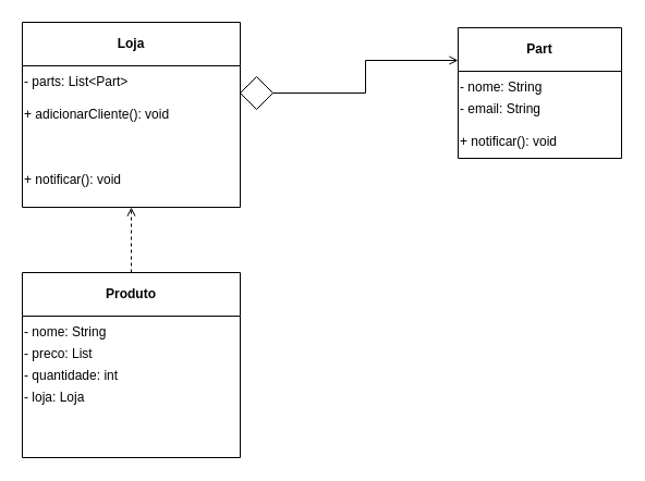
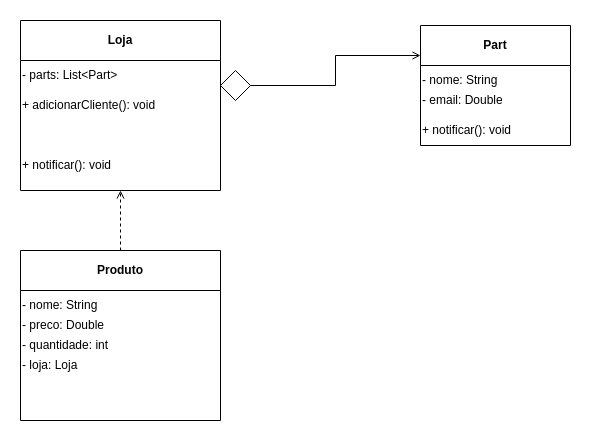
  <mxCell id="0" />
  <mxCell id="1" parent="0" />
  <mxCell id="2" value="&lt;div&gt;Part&lt;/div&gt;" style="swimlane;whiteSpace=wrap;html=1;startSize=40;" vertex="1" parent="1"><mxGeometry x="420" y="25" width="150" height="120" as="geometry" /></mxCell>
  <mxCell id="3" value="- nome: String" style="text;html=1;align=left;verticalAlign=middle;resizable=0;points=[];autosize=1;strokeColor=none;fillColor=none;" vertex="1" parent="2"><mxGeometry y="40" width="100" height="30" as="geometry" /></mxCell>
- <mxCell id="4" value="- email: String" style="text;html=1;align=left;verticalAlign=middle;resizable=0;points=[];autosize=1;strokeColor=none;fillColor=none;" vertex="1" parent="2"><mxGeometry y="60" width="100" height="30" as="geometry" /></mxCell>
+ <mxCell id="4" value="- email: Double" style="text;html=1;align=left;verticalAlign=middle;resizable=0;points=[];autosize=1;strokeColor=none;fillColor=none;" vertex="1" parent="2"><mxGeometry y="60" width="100" height="30" as="geometry" /></mxCell>
  <mxCell id="5" value="+ notificar(): void" style="text;html=1;align=left;verticalAlign=middle;resizable=0;points=[];autosize=1;strokeColor=none;fillColor=none;" vertex="1" parent="2"><mxGeometry y="90" width="110" height="30" as="geometry" /></mxCell>
  <mxCell id="6" value="&lt;div&gt;Loja&lt;/div&gt;" style="swimlane;whiteSpace=wrap;html=1;startSize=40;align=center;" vertex="1" parent="1"><mxGeometry x="20" y="20" width="200" height="170" as="geometry" /></mxCell>
  <mxCell id="7" value="- parts: List&amp;lt;Part&amp;gt;" style="text;html=1;align=left;verticalAlign=middle;resizable=0;points=[];autosize=1;strokeColor=none;fillColor=none;" vertex="1" parent="6"><mxGeometry y="40" width="120" height="30" as="geometry" /></mxCell>
  <mxCell id="8" value="&lt;div&gt;+ adicionarCliente(): void&lt;/div&gt;" style="text;html=1;align=left;verticalAlign=middle;resizable=0;points=[];autosize=1;strokeColor=none;fillColor=none;" vertex="1" parent="6"><mxGeometry y="70" width="160" height="30" as="geometry" /></mxCell>
  <mxCell id="9" value="&lt;div&gt;+ notificar(): void&lt;/div&gt;" style="text;html=1;align=left;verticalAlign=middle;resizable=0;points=[];autosize=1;strokeColor=none;fillColor=none;" vertex="1" parent="6"><mxGeometry y="130" width="110" height="30" as="geometry" /></mxCell>
  <mxCell id="10" style="edgeStyle=orthogonalEdgeStyle;rounded=0;orthogonalLoop=1;jettySize=auto;html=1;entryX=0.5;entryY=1;entryDx=0;entryDy=0;endArrow=open;endFill=0;dashed=1;" edge="1" parent="1" source="11" target="6"><mxGeometry relative="1" as="geometry" /></mxCell>
  <mxCell id="11" value="Produto" style="swimlane;whiteSpace=wrap;html=1;startSize=40;" vertex="1" parent="1"><mxGeometry x="20" y="250" width="200" height="170" as="geometry" /></mxCell>
  <mxCell id="12" value="- nome: String" style="text;html=1;align=left;verticalAlign=middle;resizable=0;points=[];autosize=1;strokeColor=none;fillColor=none;" vertex="1" parent="11"><mxGeometry y="40" width="100" height="30" as="geometry" /></mxCell>
- <mxCell id="13" value="- preco: List" style="text;html=1;align=left;verticalAlign=middle;resizable=0;points=[];autosize=1;strokeColor=none;fillColor=none;" vertex="1" parent="11"><mxGeometry y="60" width="110" height="30" as="geometry" /></mxCell>
+ <mxCell id="13" value="- preco: Double" style="text;html=1;align=left;verticalAlign=middle;resizable=0;points=[];autosize=1;strokeColor=none;fillColor=none;" vertex="1" parent="11"><mxGeometry y="60" width="110" height="30" as="geometry" /></mxCell>
  <mxCell id="14" value="- quantidade: int" style="text;html=1;align=left;verticalAlign=middle;resizable=0;points=[];autosize=1;strokeColor=none;fillColor=none;" vertex="1" parent="11"><mxGeometry y="80" width="110" height="30" as="geometry" /></mxCell>
  <mxCell id="15" value="- loja: Loja" style="text;html=1;align=left;verticalAlign=middle;resizable=0;points=[];autosize=1;strokeColor=none;fillColor=none;" vertex="1" parent="11"><mxGeometry y="100" width="80" height="30" as="geometry" /></mxCell>
  <mxCell id="16" value="" style="rhombus;whiteSpace=wrap;html=1;" vertex="1" parent="1"><mxGeometry x="220" y="70" width="30" height="30" as="geometry" /></mxCell>
  <mxCell id="17" style="edgeStyle=orthogonalEdgeStyle;rounded=0;orthogonalLoop=1;jettySize=auto;html=1;exitX=1;exitY=0.5;exitDx=0;exitDy=0;entryX=0;entryY=0.25;entryDx=0;entryDy=0;endArrow=open;endFill=0;" edge="1" parent="1" source="16" target="2"><mxGeometry relative="1" as="geometry"><mxPoint x="388.8" y="35.73" as="targetPoint" /></mxGeometry></mxCell>
